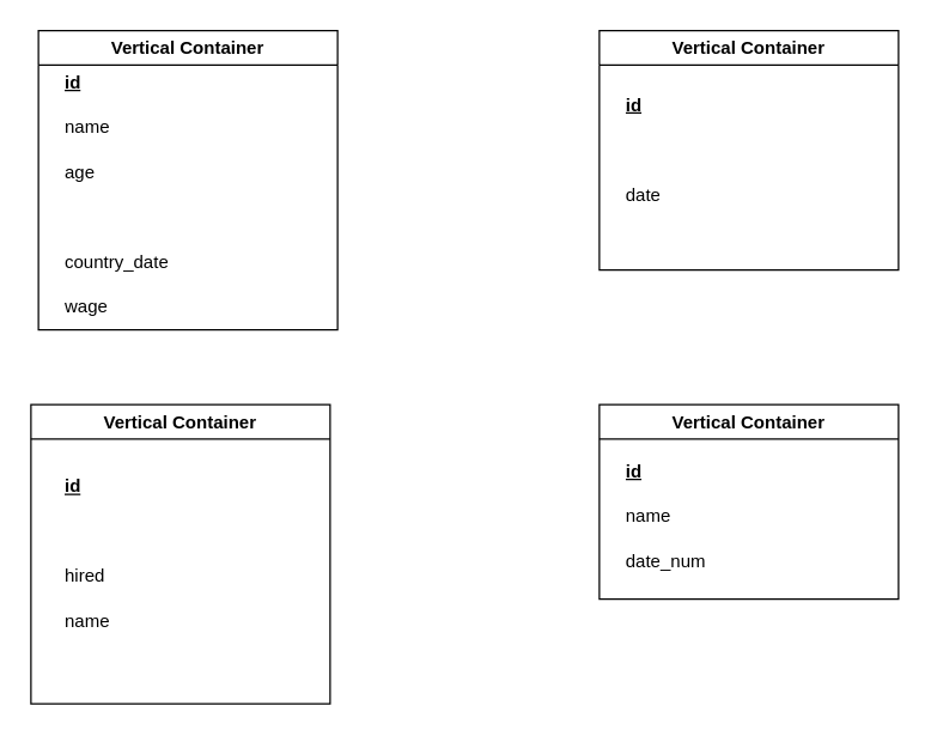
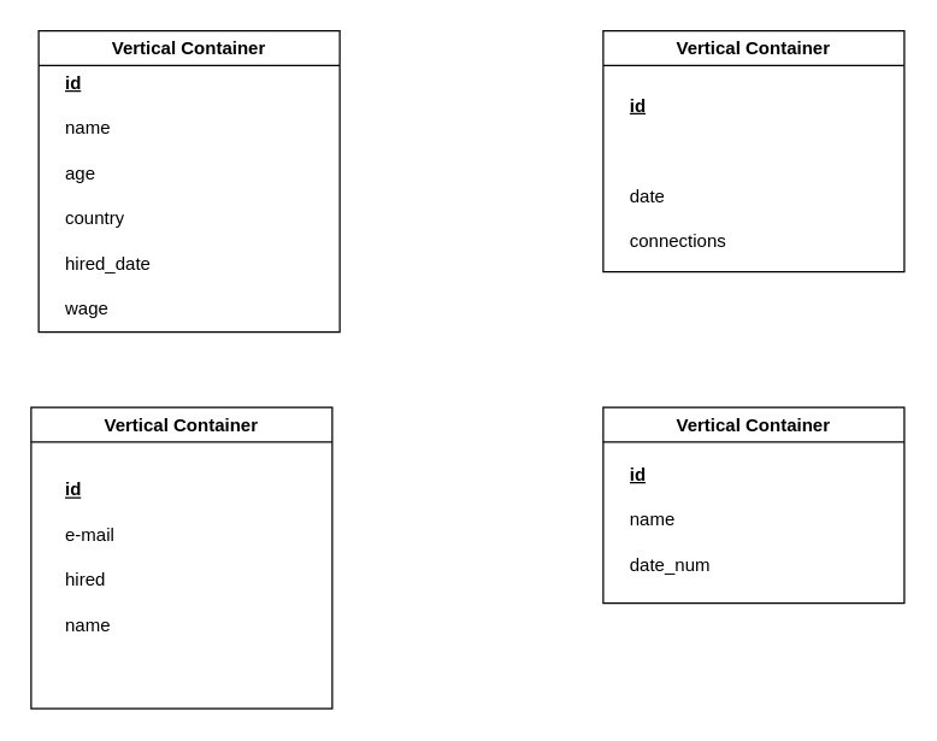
  <mxCell id="0" />
  <mxCell id="1" parent="0" />
  <mxCell id="2" value="Vertical Container" style="swimlane;whiteSpace=wrap;html=1;" vertex="1" parent="1"><mxGeometry x="25" y="20" width="200" height="200" as="geometry" /></mxCell>
  <mxCell id="3" value="id" style="shape=partialRectangle;connectable=0;fillColor=none;top=0;left=0;bottom=0;right=0;align=left;spacingLeft=6;fontStyle=5;overflow=hidden;whiteSpace=wrap;html=1;" vertex="1" parent="2"><mxGeometry x="10" y="20" width="150" height="30" as="geometry"><mxRectangle width="150" height="30" as="alternateBounds" /></mxGeometry></mxCell>
  <mxCell id="4" value="name" style="shape=partialRectangle;connectable=0;fillColor=none;top=0;left=0;bottom=0;right=0;align=left;spacingLeft=6;overflow=hidden;whiteSpace=wrap;html=1;" vertex="1" parent="2"><mxGeometry x="10" y="50" width="150" height="30" as="geometry"><mxRectangle width="150" height="30" as="alternateBounds" /></mxGeometry></mxCell>
  <mxCell id="5" value="age" style="shape=partialRectangle;connectable=0;fillColor=none;top=0;left=0;bottom=0;right=0;align=left;spacingLeft=6;overflow=hidden;whiteSpace=wrap;html=1;" vertex="1" parent="2"><mxGeometry x="10" y="80" width="150" height="30" as="geometry"><mxRectangle width="150" height="30" as="alternateBounds" /></mxGeometry></mxCell>
- <mxCell id="7" value="country_date" style="shape=partialRectangle;connectable=0;fillColor=none;top=0;left=0;bottom=0;right=0;align=left;spacingLeft=6;overflow=hidden;whiteSpace=wrap;html=1;" vertex="1" parent="2"><mxGeometry x="10" y="140" width="150" height="30" as="geometry"><mxRectangle width="150" height="30" as="alternateBounds" /></mxGeometry></mxCell>
+ <mxCell id="6" value="country" style="shape=partialRectangle;connectable=0;fillColor=none;top=0;left=0;bottom=0;right=0;align=left;spacingLeft=6;overflow=hidden;whiteSpace=wrap;html=1;" vertex="1" parent="2"><mxGeometry x="10" y="110" width="150" height="30" as="geometry"><mxRectangle width="150" height="30" as="alternateBounds" /></mxGeometry></mxCell>
+ <mxCell id="7" value="hired_date" style="shape=partialRectangle;connectable=0;fillColor=none;top=0;left=0;bottom=0;right=0;align=left;spacingLeft=6;overflow=hidden;whiteSpace=wrap;html=1;" vertex="1" parent="2"><mxGeometry x="10" y="140" width="150" height="30" as="geometry"><mxRectangle width="150" height="30" as="alternateBounds" /></mxGeometry></mxCell>
  <mxCell id="8" value="wage" style="shape=partialRectangle;connectable=0;fillColor=none;top=0;left=0;bottom=0;right=0;align=left;spacingLeft=6;overflow=hidden;whiteSpace=wrap;html=1;" vertex="1" parent="2"><mxGeometry x="10" y="170" width="150" height="30" as="geometry"><mxRectangle width="150" height="30" as="alternateBounds" /></mxGeometry></mxCell>
  <mxCell id="9" value="Vertical Container" style="swimlane;whiteSpace=wrap;html=1;" vertex="1" parent="1"><mxGeometry x="400" y="20" width="200" height="160" as="geometry" /></mxCell>
  <mxCell id="10" value="id" style="shape=partialRectangle;connectable=0;fillColor=none;top=0;left=0;bottom=0;right=0;align=left;spacingLeft=6;fontStyle=5;overflow=hidden;whiteSpace=wrap;html=1;" vertex="1" parent="9"><mxGeometry x="10" y="35" width="150" height="30" as="geometry"><mxRectangle width="150" height="30" as="alternateBounds" /></mxGeometry></mxCell>
  <mxCell id="11" value="date" style="shape=partialRectangle;connectable=0;fillColor=none;top=0;left=0;bottom=0;right=0;align=left;spacingLeft=6;overflow=hidden;whiteSpace=wrap;html=1;" vertex="1" parent="9"><mxGeometry x="10" y="95" width="150" height="30" as="geometry"><mxRectangle width="150" height="30" as="alternateBounds" /></mxGeometry></mxCell>
+ <mxCell id="12" value="connections" style="shape=partialRectangle;connectable=0;fillColor=none;top=0;left=0;bottom=0;right=0;align=left;spacingLeft=6;overflow=hidden;whiteSpace=wrap;html=1;" vertex="1" parent="9"><mxGeometry x="10" y="125" width="150" height="30" as="geometry"><mxRectangle width="150" height="30" as="alternateBounds" /></mxGeometry></mxCell>
  <mxCell id="13" value="Vertical Container" style="swimlane;whiteSpace=wrap;html=1;" vertex="1" parent="1"><mxGeometry x="20" y="270" width="200" height="200" as="geometry" /></mxCell>
  <mxCell id="14" value="id" style="shape=partialRectangle;connectable=0;fillColor=none;top=0;left=0;bottom=0;right=0;align=left;spacingLeft=6;fontStyle=5;overflow=hidden;whiteSpace=wrap;html=1;" vertex="1" parent="13"><mxGeometry x="15" y="40" width="150" height="30" as="geometry"><mxRectangle width="150" height="30" as="alternateBounds" /></mxGeometry></mxCell>
+ <mxCell id="15" value="e-mail" style="shape=partialRectangle;connectable=0;fillColor=none;top=0;left=0;bottom=0;right=0;align=left;spacingLeft=6;overflow=hidden;whiteSpace=wrap;html=1;" vertex="1" parent="13"><mxGeometry x="15" y="70" width="150" height="30" as="geometry"><mxRectangle width="150" height="30" as="alternateBounds" /></mxGeometry></mxCell>
  <mxCell id="16" value="hired" style="shape=partialRectangle;connectable=0;fillColor=none;top=0;left=0;bottom=0;right=0;align=left;spacingLeft=6;overflow=hidden;whiteSpace=wrap;html=1;" vertex="1" parent="13"><mxGeometry x="15" y="100" width="150" height="30" as="geometry"><mxRectangle width="150" height="30" as="alternateBounds" /></mxGeometry></mxCell>
  <mxCell id="17" value="name" style="shape=partialRectangle;connectable=0;fillColor=none;top=0;left=0;bottom=0;right=0;align=left;spacingLeft=6;overflow=hidden;whiteSpace=wrap;html=1;" vertex="1" parent="13"><mxGeometry x="15" y="130" width="150" height="30" as="geometry"><mxRectangle width="150" height="30" as="alternateBounds" /></mxGeometry></mxCell>
  <mxCell id="18" value="Vertical Container" style="swimlane;whiteSpace=wrap;html=1;" vertex="1" parent="1"><mxGeometry x="400" y="270" width="200" height="130" as="geometry" /></mxCell>
  <mxCell id="19" value="id" style="shape=partialRectangle;connectable=0;fillColor=none;top=0;left=0;bottom=0;right=0;align=left;spacingLeft=6;fontStyle=5;overflow=hidden;whiteSpace=wrap;html=1;" vertex="1" parent="18"><mxGeometry x="10" y="30" width="150" height="30" as="geometry"><mxRectangle width="150" height="30" as="alternateBounds" /></mxGeometry></mxCell>
  <mxCell id="20" value="name" style="shape=partialRectangle;connectable=0;fillColor=none;top=0;left=0;bottom=0;right=0;align=left;spacingLeft=6;overflow=hidden;whiteSpace=wrap;html=1;" vertex="1" parent="18"><mxGeometry x="10" y="60" width="150" height="30" as="geometry"><mxRectangle width="150" height="30" as="alternateBounds" /></mxGeometry></mxCell>
  <mxCell id="21" value="date_num" style="shape=partialRectangle;connectable=0;fillColor=none;top=0;left=0;bottom=0;right=0;align=left;spacingLeft=6;overflow=hidden;whiteSpace=wrap;html=1;" vertex="1" parent="18"><mxGeometry x="10" y="90" width="150" height="30" as="geometry"><mxRectangle width="150" height="30" as="alternateBounds" /></mxGeometry></mxCell>
